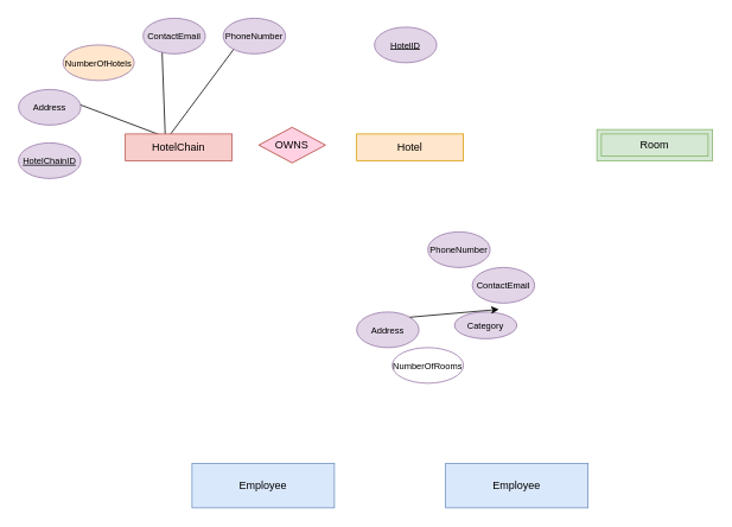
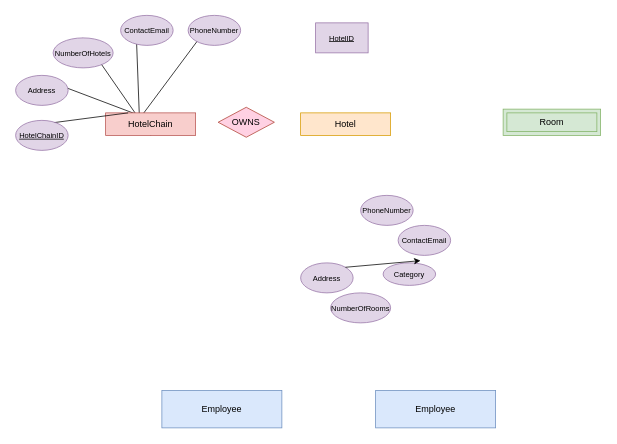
  <mxCell id="0" />
  <mxCell id="1" parent="0" />
  <mxCell id="2" style="edgeStyle=none;orthogonalLoop=1;jettySize=auto;html=1;exitX=0.419;exitY=0.03;exitDx=0;exitDy=0;exitPerimeter=0;entryX=0.433;entryY=0.25;entryDx=0;entryDy=0;entryPerimeter=0;endArrow=none;endFill=0;" edge="1" parent="1" source="6" target="10"><mxGeometry relative="1" as="geometry" /></mxCell>
  <mxCell id="3" style="edgeStyle=none;orthogonalLoop=1;jettySize=auto;html=1;exitX=0.374;exitY=0.065;exitDx=0;exitDy=0;exitPerimeter=0;entryX=0.29;entryY=0.25;entryDx=0;entryDy=0;entryPerimeter=0;endArrow=none;endFill=0;" edge="1" parent="1" source="6" target="9"><mxGeometry relative="1" as="geometry" /></mxCell>
  <mxCell id="4" style="edgeStyle=none;orthogonalLoop=1;jettySize=auto;html=1;exitX=0.344;exitY=0.065;exitDx=0;exitDy=0;exitPerimeter=0;entryX=0.719;entryY=0.25;entryDx=0;entryDy=0;entryPerimeter=0;endArrow=none;endFill=0;" edge="1" parent="1" source="6" target="7"><mxGeometry relative="1" as="geometry" /></mxCell>
+ <mxCell id="5" style="edgeStyle=none;orthogonalLoop=1;jettySize=auto;html=1;exitX=0.5;exitY=1;exitDx=0;exitDy=0;exitPerimeter=0;entryX=0.5;entryY=0;entryDx=0;entryDy=0;endArrow=none;endFill=0;" edge="1" parent="1" source="6" target="8"><mxGeometry relative="1" as="geometry" /></mxCell>
  <mxCell id="6" value="HotelChain" style="rounded=0;whiteSpace=wrap;html=1;fillColor=#f8cecc;strokeColor=#b85450;points=[[0,0,0,0,0],[0,0.25,0,0,0],[0,0.5,0,0,0],[0,0.75,0,0,0],[0,1,0,0,0],[0.25,0,0,0,0],[0.25,1,0,0,0],[0.5,0,0,0,0],[0.5,1,0,0,0],[0.75,0,0,0,0],[0.75,1,0,0,0],[1,0,0,0,0],[1,0.25,0,0,0],[1,0.5,0,0,0],[1,0.75,0,0,0],[1,1,0,0,0]];" vertex="1" parent="1"><mxGeometry x="140" y="150" width="120" height="30" as="geometry" /></mxCell>
  <mxCell id="7" value="&lt;span style=&quot;font-size: 10px;&quot;&gt;Address&lt;br&gt;&lt;/span&gt;" style="ellipse;whiteSpace=wrap;html=1;fillColor=#e1d5e7;strokeColor=#9673a6;" vertex="1" parent="1"><mxGeometry x="20" y="100" width="70" height="40" as="geometry" /></mxCell>
- <mxCell id="8" value="&lt;span style=&quot;font-size: 10px;&quot;&gt;NumberOfHotels&lt;br&gt;&lt;/span&gt;" style="ellipse;whiteSpace=wrap;html=1;fillColor=#ffe6cc;strokeColor=#9673a6;" vertex="1" parent="1"><mxGeometry x="70" y="50" width="80" height="40" as="geometry" /></mxCell>
+ <mxCell id="8" value="&lt;span style=&quot;font-size: 10px;&quot;&gt;NumberOfHotels&lt;br&gt;&lt;/span&gt;" style="ellipse;whiteSpace=wrap;html=1;fillColor=#e1d5e7;strokeColor=#9673a6;" vertex="1" parent="1"><mxGeometry x="70" y="50" width="80" height="40" as="geometry" /></mxCell>
  <mxCell id="9" value="&lt;span style=&quot;font-size: 10px;&quot;&gt;ContactEmail&lt;br&gt;&lt;/span&gt;" style="ellipse;whiteSpace=wrap;html=1;fillColor=#e1d5e7;strokeColor=#9673a6;" vertex="1" parent="1"><mxGeometry x="160" y="20" width="70" height="40" as="geometry" /></mxCell>
  <mxCell id="10" value="&lt;span style=&quot;font-size: 10px;&quot;&gt;PhoneNumber&lt;br&gt;&lt;/span&gt;" style="ellipse;whiteSpace=wrap;html=1;fillColor=#e1d5e7;strokeColor=#9673a6;" vertex="1" parent="1"><mxGeometry x="250" y="20" width="70" height="40" as="geometry" /></mxCell>
+ <mxCell id="11" style="edgeStyle=none;orthogonalLoop=1;jettySize=auto;html=1;exitX=0.25;exitY=0;exitDx=0;exitDy=0;exitPerimeter=0;endArrow=none;endFill=0;entryX=0.721;entryY=0.077;entryDx=0;entryDy=0;entryPerimeter=0;" edge="1" parent="1" source="6" target="12"><mxGeometry relative="1" as="geometry"><mxPoint x="140" y="300" as="targetPoint" /></mxGeometry></mxCell>
  <mxCell id="12" value="&lt;u&gt;&lt;font style=&quot;font-size: 10px;&quot;&gt;HotelChainID&lt;/font&gt;&lt;/u&gt;" style="ellipse;whiteSpace=wrap;html=1;fillColor=#e1d5e7;strokeColor=#9673a6;points=[[0,0,0,0,0],[0,0.5,0,0,0],[0,1,0,0,0],[0.5,0,0,0,0],[0.5,1,0,0,0],[1,0,0,0,0],[1,0.5,0,0,0],[1,1,0,0,0]];" vertex="1" parent="1"><mxGeometry x="20" y="160" width="70" height="40" as="geometry" /></mxCell>
  <mxCell id="13" value="Hotel" style="rounded=0;whiteSpace=wrap;html=1;fillColor=#ffe6cc;strokeColor=#d79b00;points=[[0,0,0,0,0],[0,0.25,0,0,0],[0,0.5,0,0,0],[0,0.75,0,0,0],[0,1,0,0,0],[0.25,0,0,0,0],[0.25,1,0,0,0],[0.5,0,0,0,0],[0.5,1,0,0,0],[0.75,0,0,0,0],[0.75,1,0,0,0],[1,0,0,0,0],[1,0.25,0,0,0],[1,0.5,0,0,0],[1,0.75,0,0,0],[1,1,0,0,0]];" vertex="1" parent="1"><mxGeometry x="400" y="150" width="120" height="30" as="geometry" /></mxCell>
- <mxCell id="14" value="&lt;u&gt;&lt;font style=&quot;font-size: 10px;&quot;&gt;HotelID&lt;/font&gt;&lt;/u&gt;" style="ellipse;whiteSpace=wrap;html=1;fillColor=#e1d5e7;strokeColor=#9673a6;points=[[0,0,0,0,0],[0,0.5,0,0,0],[0,1,0,0,0],[0.5,0,0,0,0],[0.5,1,0,0,0],[1,0,0,0,0],[1,0.5,0,0,0],[1,1,0,0,0]];" vertex="1" parent="1"><mxGeometry x="420" y="30" width="70" height="40" as="geometry" /></mxCell>
- <mxCell id="15" value="&lt;span style=&quot;font-size: 10px;&quot;&gt;NumberOfRooms&lt;br&gt;&lt;/span&gt;" style="ellipse;whiteSpace=wrap;html=1;fillColor=#ffffff;strokeColor=#9673a6;" vertex="1" parent="1"><mxGeometry x="440" y="390" width="80" height="40" as="geometry" /></mxCell>
+ <mxCell id="14" value="&lt;u&gt;&lt;font style=&quot;font-size: 10px;&quot;&gt;HotelID&lt;/font&gt;&lt;/u&gt;" style="whiteSpace=wrap;html=1;fillColor=#e1d5e7;strokeColor=#9673a6;points=[[0,0,0,0,0],[0,0.5,0,0,0],[0,1,0,0,0],[0.5,0,0,0,0],[0.5,1,0,0,0],[1,0,0,0,0],[1,0.5,0,0,0],[1,1,0,0,0]];rounded=0;" vertex="1" parent="1"><mxGeometry x="420" y="30" width="70" height="40" as="geometry" /></mxCell>
+ <mxCell id="15" value="&lt;span style=&quot;font-size: 10px;&quot;&gt;NumberOfRooms&lt;br&gt;&lt;/span&gt;" style="ellipse;whiteSpace=wrap;html=1;fillColor=#e1d5e7;strokeColor=#9673a6;" vertex="1" parent="1"><mxGeometry x="440" y="390" width="80" height="40" as="geometry" /></mxCell>
  <mxCell id="16" value="&lt;span style=&quot;font-size: 10px;&quot;&gt;Address&lt;br&gt;&lt;/span&gt;" style="ellipse;whiteSpace=wrap;html=1;fillColor=#e1d5e7;strokeColor=#9673a6;" vertex="1" parent="1"><mxGeometry x="400" y="350" width="70" height="40" as="geometry" /></mxCell>
  <mxCell id="17" value="&lt;span style=&quot;font-size: 10px;&quot;&gt;ContactEmail&lt;br&gt;&lt;/span&gt;" style="ellipse;whiteSpace=wrap;html=1;fillColor=#e1d5e7;strokeColor=#9673a6;" vertex="1" parent="1"><mxGeometry x="530" y="300" width="70" height="40" as="geometry" /></mxCell>
  <mxCell id="18" value="Employee" style="rounded=0;whiteSpace=wrap;html=1;fillColor=#dae8fc;strokeColor=#6c8ebf;points=[[0,0,0,0,0],[0,0.25,0,0,0],[0,0.5,0,0,0],[0,0.75,0,0,0],[0,1,0,0,0],[0.25,0,0,0,0],[0.25,1,0,0,0],[0.5,0,0,0,0],[0.5,1,0,0,0],[0.75,0,0,0,0],[0.75,1,0,0,0],[1,0,0,0,0],[1,0.25,0,0,0],[1,0.5,0,0,0],[1,0.75,0,0,0],[1,1,0,0,0]];" vertex="1" parent="1"><mxGeometry x="215" y="520" width="160" height="50" as="geometry" /></mxCell>
  <mxCell id="19" value="Employee" style="rounded=0;whiteSpace=wrap;html=1;fillColor=#dae8fc;strokeColor=#6c8ebf;points=[[0,0,0,0,0],[0,0.25,0,0,0],[0,0.5,0,0,0],[0,0.75,0,0,0],[0,1,0,0,0],[0.25,0,0,0,0],[0.25,1,0,0,0],[0.5,0,0,0,0],[0.5,1,0,0,0],[0.75,0,0,0,0],[0.75,1,0,0,0],[1,0,0,0,0],[1,0.25,0,0,0],[1,0.5,0,0,0],[1,0.75,0,0,0],[1,1,0,0,0]];" vertex="1" parent="1"><mxGeometry x="500" y="520" width="160" height="50" as="geometry" /></mxCell>
  <mxCell id="20" value="&lt;span style=&quot;font-size: 10px;&quot;&gt;Category&lt;br&gt;&lt;/span&gt;" style="ellipse;whiteSpace=wrap;html=1;fillColor=#e1d5e7;strokeColor=#9673a6;" vertex="1" parent="1"><mxGeometry x="510" y="350" width="70" height="30" as="geometry" /></mxCell>
  <mxCell id="21" style="edgeStyle=none;orthogonalLoop=1;jettySize=auto;html=1;exitX=1;exitY=0;exitDx=0;exitDy=0;entryX=0.712;entryY=-0.099;entryDx=0;entryDy=0;entryPerimeter=0;" edge="1" parent="1" source="16" target="20"><mxGeometry relative="1" as="geometry" /></mxCell>
  <mxCell id="22" value="&lt;span style=&quot;font-size: 10px;&quot;&gt;PhoneNumber&lt;br&gt;&lt;/span&gt;" style="ellipse;whiteSpace=wrap;html=1;fillColor=#e1d5e7;strokeColor=#9673a6;" vertex="1" parent="1"><mxGeometry x="480" y="260" width="70" height="40" as="geometry" /></mxCell>
  <mxCell id="23" value="Room" style="shape=ext;margin=3;double=1;whiteSpace=wrap;html=1;align=center;fillColor=#d5e8d4;strokeColor=#82b366;" vertex="1" parent="1"><mxGeometry x="670" y="145" width="130" height="35" as="geometry" /></mxCell>
  <mxCell id="24" value="OWNS" style="shape=rhombus;perimeter=rhombusPerimeter;whiteSpace=wrap;html=1;align=center;fillColor=#ffd1e3;strokeColor=#ae4132;" vertex="1" parent="1"><mxGeometry x="290" y="142.5" width="75" height="40" as="geometry" /></mxCell>
